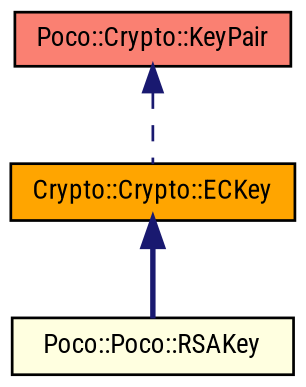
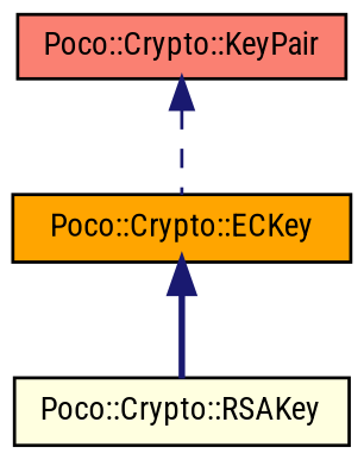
  digraph {
    fontname="Roboto Condensed"
    node [color=black fontname="Roboto Condensed" fontsize=10 shape=record style=filled]
    edge [color=midnightblue dir=back fontname="Roboto Condensed" fontsize=10 labelfontname=Helvetica labelfontsize=10]
    n1 [fillcolor=salmon fontcolor=black height=0.2 label="Poco::Crypto::KeyPair" width=0.4]
-   n2 [fillcolor=orange height=0.2 label="Crypto::Crypto::ECKey" width=0.4]
-   n3 [fillcolor=lightyellow height=0.2 label="Poco::Poco::RSAKey" width=0.4]
+   n2 [fillcolor=orange height=0.2 label="Poco::Crypto::ECKey" width=0.4]
+   n3 [fillcolor=lightyellow height=0.2 label="Poco::Crypto::RSAKey" width=0.4]
    n1 -> n2 [style=dashed]
    n2 -> n3 [style=bold]
  }
